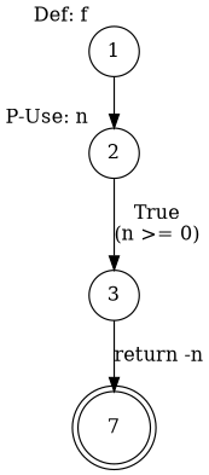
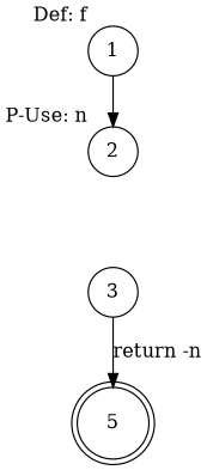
  digraph {
    rankdir=TB
    node [shape=circle]
    n1 [label=1 xlabel="Def: f"]
    n2 [label=2 xlabel="P-Use: n"]
    n3 [label=3]
-   n4 [label=7 shape=doublecircle]
+   n4 [label=5 shape=doublecircle]
    n1 -> n2
-   n2 -> n3 [label="True\n(n >= 0)"]
    n3 -> n4 [label="return -n"]
  }
